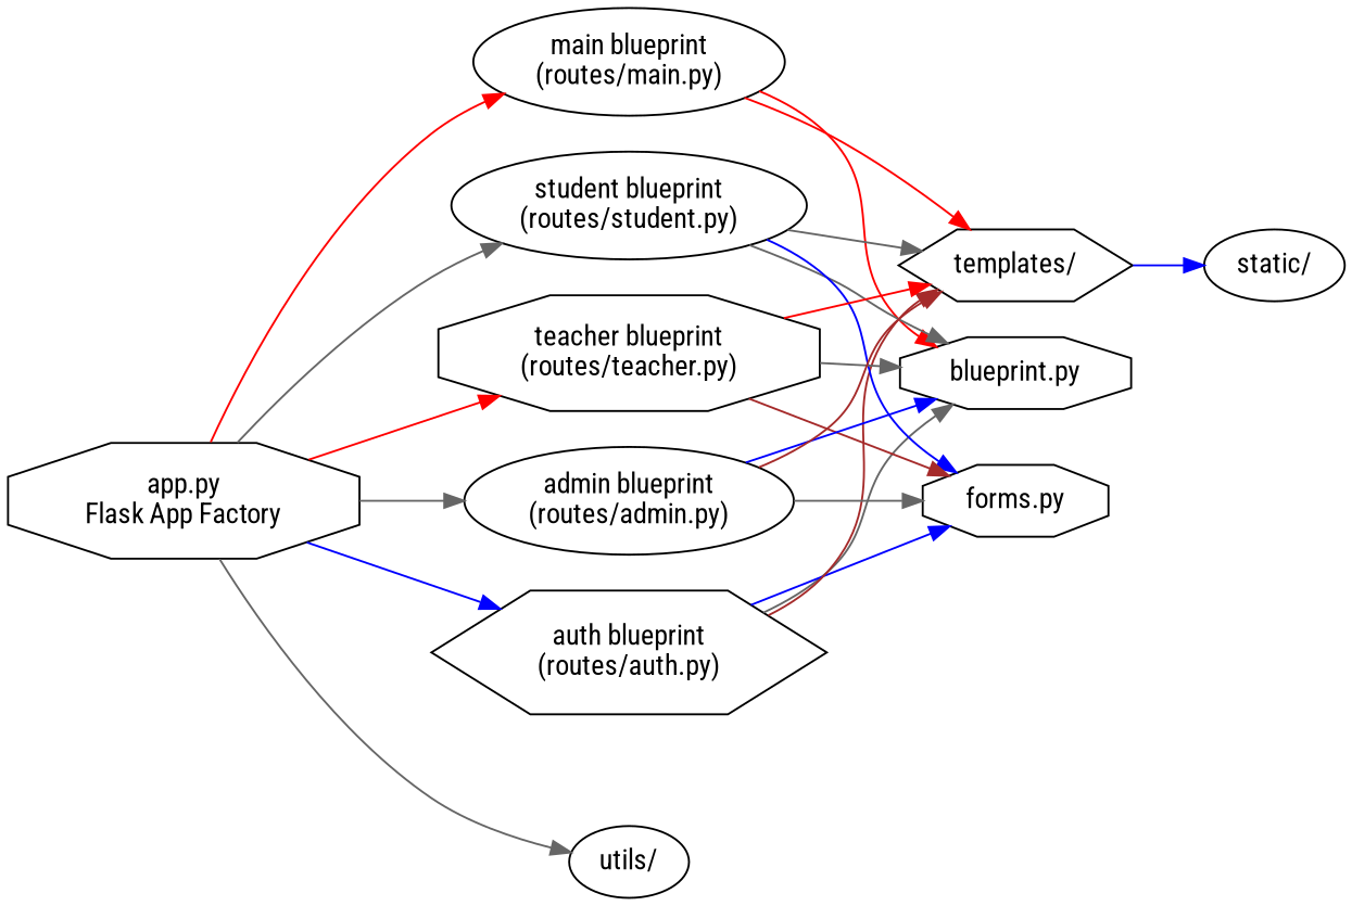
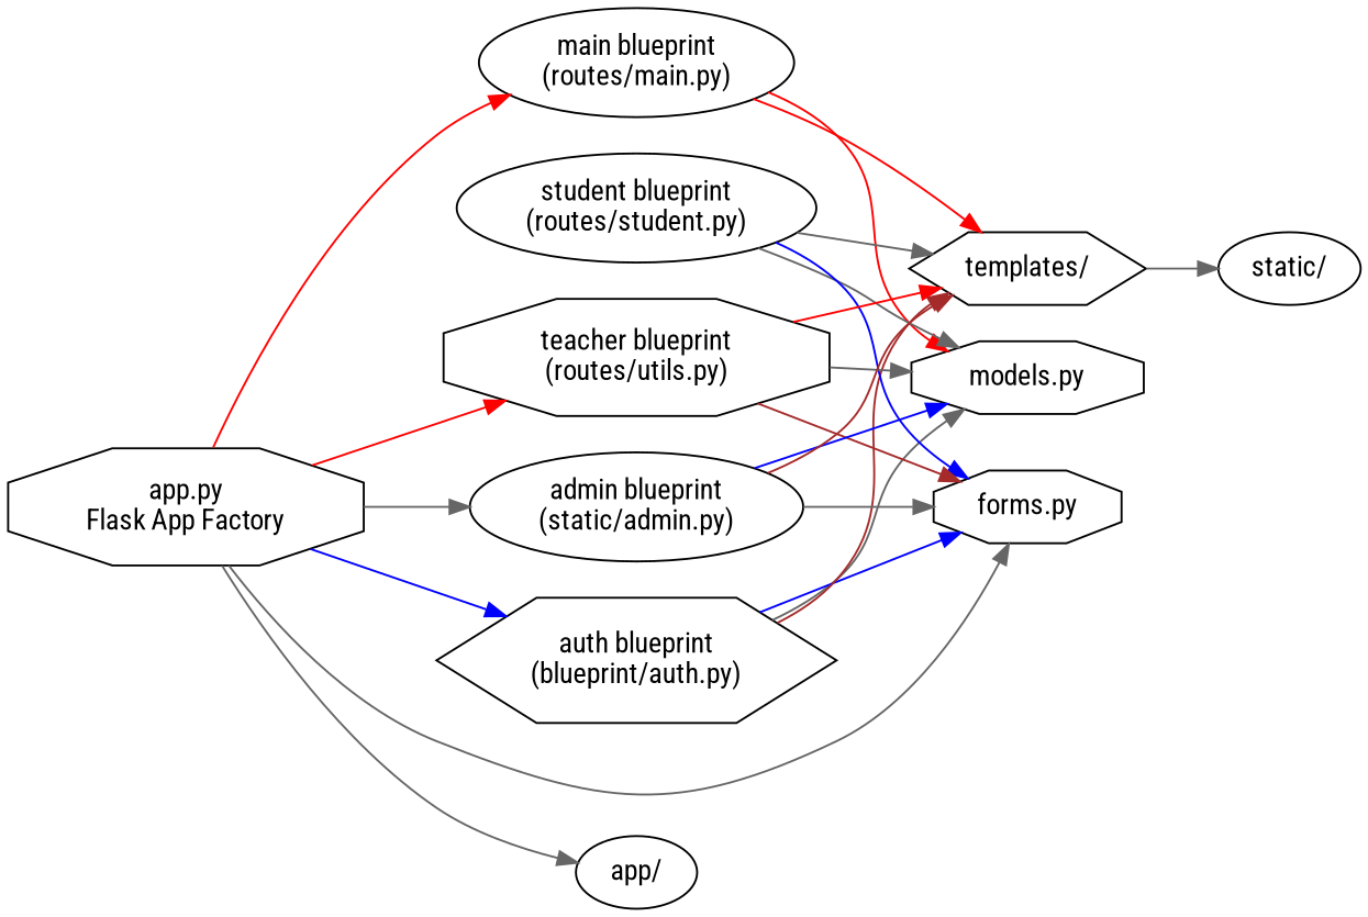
  digraph {
    fontname="Roboto Condensed"
    rankdir=LR
    node [fontname="Roboto Condensed" shape=ellipse]
    edge [color=gray40 fontname="Roboto Condensed"]
    n1 [label="app.py\nFlask App Factory" shape=octagon]
-   n2 [label="auth blueprint\n(routes/auth.py)" shape=hexagon]
+   n2 [label="auth blueprint\n(blueprint/auth.py)" shape=hexagon]
    n3 [label="main blueprint\n(routes/main.py)"]
    n4 [label="student blueprint\n(routes/student.py)"]
-   n5 [label="teacher blueprint\n(routes/teacher.py)" shape=octagon]
-   n6 [label="admin blueprint\n(routes/admin.py)"]
-   n7 [label="utils/"]
-   n8 [label="blueprint.py" shape=octagon]
+   n5 [label="teacher blueprint\n(routes/utils.py)" shape=octagon]
+   n6 [label="admin blueprint\n(static/admin.py)"]
+   n7 [label="app/"]
+   n8 [label="models.py" shape=octagon]
    n9 [label="forms.py" shape=octagon]
    n10 [label="templates/" shape=hexagon]
    n11 [label="static/"]
    n1 -> n2 [color=blue]
    n1 -> n3 [color=red]
-   n1 -> n4
+   n1 -> n9
    n1 -> n5 [color=red]
    n1 -> n6
    n1 -> n7
    n2 -> n8
    n2 -> n9 [color=blue]
    n2 -> n10 [color=brown]
    n3 -> n8 [color=red]
    n3 -> n10 [color=red]
    n4 -> n8
    n4 -> n9 [color=blue]
    n4 -> n10
    n5 -> n8
    n5 -> n9 [color=brown]
    n5 -> n10 [color=red]
    n6 -> n8 [color=blue]
    n6 -> n9
    n6 -> n10 [color=brown]
-   n10 -> n11 [color=blue]
+   n10 -> n11
  }
